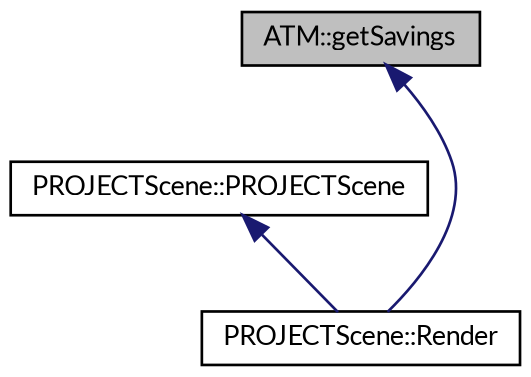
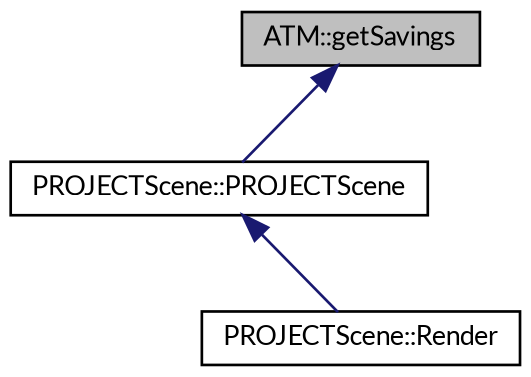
  digraph {
    fontname=Lato
    rankdir=TB
    node [color=black fontname=Lato fontsize=10 shape=record]
    edge [color=midnightblue dir=back fontname=Lato fontsize=10 labelfontname=Helvetica labelfontsize=10 style=solid]
    n1 [fillcolor=grey75 fontcolor=black height=0.2 label="ATM::getSavings" style=filled width=0.4]
    n2 [height=0.2 label="PROJECTScene::PROJECTScene" width=0.4]
    n3 [height=0.2 label="PROJECTScene::Render" width=0.4]
-   n1 -> n3
+   n1 -> n2
    n2 -> n3
  }
